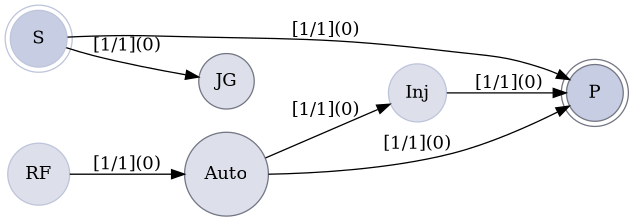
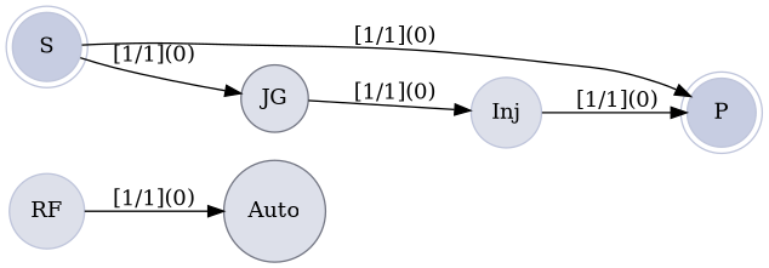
  digraph {
    rankdir=LR
    node [color="#bec4da" fillcolor="#dde0ea" shape=circle style=filled]
    S [fillcolor="#c7cde2" shape=doublecircle]
    JG [color="#737683"]
-   P [color="#737683" fillcolor="#c7cde2" shape=doublecircle]
+   P [fillcolor="#c7cde2" shape=doublecircle]
    RF
    Auto [color="#737683"]
    Inj
    S -> JG [label="[1/1](0)"]
    S -> P [label="[1/1](0)"]
-   Auto -> Inj [label="[1/1](0)"]
+   JG -> Inj [label="[1/1](0)"]
    RF -> Auto [label="[1/1](0)"]
-   Auto -> P [label="[1/1](0)"]
    Inj -> P [label="[1/1](0)"]
  }
